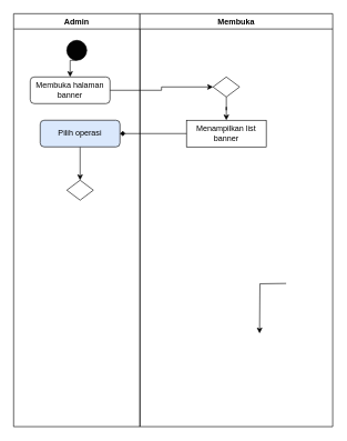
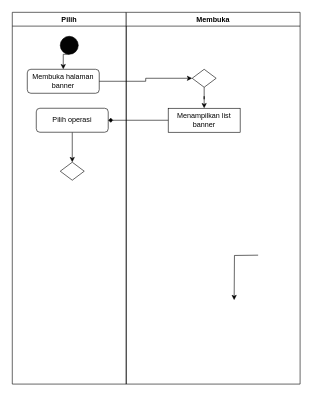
  <mxCell id="0" />
  <mxCell id="1" parent="0" />
- <mxCell id="2" value="Admin" style="swimlane;whiteSpace=wrap;html=1;" parent="1" vertex="1"><mxGeometry x="20" y="20" width="190" height="620" as="geometry" /></mxCell>
+ <mxCell id="2" value="Pilih" style="swimlane;whiteSpace=wrap;html=1;" parent="1" vertex="1"><mxGeometry x="20" y="20" width="190" height="620" as="geometry" /></mxCell>
  <mxCell id="3" style="edgeStyle=orthogonalEdgeStyle;rounded=0;orthogonalLoop=1;jettySize=auto;html=1;exitX=0.5;exitY=1;exitDx=0;exitDy=0;entryX=0.5;entryY=0;entryDx=0;entryDy=0;" parent="2" source="4" target="5" edge="1"><mxGeometry relative="1" as="geometry" /></mxCell>
  <mxCell id="4" value="" style="ellipse;whiteSpace=wrap;html=1;aspect=fixed;fillColor=#030303;" parent="2" vertex="1"><mxGeometry x="80" y="40" width="30" height="30" as="geometry" /></mxCell>
  <mxCell id="5" value="Membuka halaman banner" style="rounded=1;whiteSpace=wrap;html=1;" parent="2" vertex="1"><mxGeometry x="25" y="95" width="120" height="40" as="geometry" /></mxCell>
  <mxCell id="6" style="edgeStyle=orthogonalEdgeStyle;rounded=0;orthogonalLoop=1;jettySize=auto;html=1;exitX=0.5;exitY=1;exitDx=0;exitDy=0;entryX=0.5;entryY=0;entryDx=0;entryDy=0;" edge="1" parent="2" source="7" target="8"><mxGeometry relative="1" as="geometry" /></mxCell>
- <mxCell id="7" value="Pilih operasi" style="rounded=1;whiteSpace=wrap;html=1;fillColor=#dae8fc;" vertex="1" parent="2"><mxGeometry x="40" y="160" width="120" height="40" as="geometry" /></mxCell>
+ <mxCell id="7" value="Pilih operasi" style="rounded=1;whiteSpace=wrap;html=1;" vertex="1" parent="2"><mxGeometry x="40" y="160" width="120" height="40" as="geometry" /></mxCell>
  <mxCell id="8" value="" style="rhombus;whiteSpace=wrap;html=1;" vertex="1" parent="2"><mxGeometry x="80" y="250" width="40" height="30" as="geometry" /></mxCell>
  <mxCell id="9" value="Membuka" style="swimlane;whiteSpace=wrap;html=1;" parent="1" vertex="1"><mxGeometry x="210" y="20" width="290" height="620" as="geometry" /></mxCell>
  <mxCell id="10" style="edgeStyle=orthogonalEdgeStyle;rounded=0;orthogonalLoop=1;jettySize=auto;html=1;exitX=0.5;exitY=1;exitDx=0;exitDy=0;entryX=0.5;entryY=0;entryDx=0;entryDy=0;" parent="9" edge="1"><mxGeometry relative="1" as="geometry"><mxPoint x="163.75" y="240" as="sourcePoint" /></mxGeometry></mxCell>
  <mxCell id="11" style="edgeStyle=orthogonalEdgeStyle;rounded=0;orthogonalLoop=1;jettySize=auto;html=1;exitX=0;exitY=0.5;exitDx=0;exitDy=0;entryX=0.5;entryY=0;entryDx=0;entryDy=0;" parent="9" edge="1"><mxGeometry relative="1" as="geometry"><mxPoint x="123.75" y="300" as="sourcePoint" /></mxGeometry></mxCell>
  <mxCell id="12" value="Ya" style="edgeLabel;html=1;align=center;verticalAlign=middle;resizable=0;points=[];" parent="11" vertex="1" connectable="0"><mxGeometry x="-0.543" y="2" relative="1" as="geometry"><mxPoint as="offset" /></mxGeometry></mxCell>
  <mxCell id="13" style="edgeStyle=orthogonalEdgeStyle;rounded=0;orthogonalLoop=1;jettySize=auto;html=1;exitX=1;exitY=0.5;exitDx=0;exitDy=0;" parent="9" edge="1"><mxGeometry relative="1" as="geometry"><mxPoint x="203.75" y="300" as="sourcePoint" /></mxGeometry></mxCell>
  <mxCell id="14" value="Tidak" style="edgeLabel;html=1;align=center;verticalAlign=middle;resizable=0;points=[];" parent="13" vertex="1" connectable="0"><mxGeometry x="0.033" relative="1" as="geometry"><mxPoint as="offset" /></mxGeometry></mxCell>
  <mxCell id="15" style="edgeStyle=orthogonalEdgeStyle;rounded=0;orthogonalLoop=1;jettySize=auto;html=1;exitX=0.5;exitY=1;exitDx=0;exitDy=0;" parent="9" edge="1"><mxGeometry relative="1" as="geometry"><mxPoint x="90" y="500" as="sourcePoint" /></mxGeometry></mxCell>
  <mxCell id="16" style="edgeStyle=orthogonalEdgeStyle;rounded=0;orthogonalLoop=1;jettySize=auto;html=1;exitX=0.5;exitY=1;exitDx=0;exitDy=0;entryX=1;entryY=0;entryDx=0;entryDy=0;" parent="9" edge="1"><mxGeometry relative="1" as="geometry"><mxPoint x="180" y="480" as="targetPoint" /><mxPoint x="220" y="405" as="sourcePoint" /></mxGeometry></mxCell>
  <mxCell id="17" style="edgeStyle=orthogonalEdgeStyle;rounded=0;orthogonalLoop=1;jettySize=auto;html=1;exitX=0.5;exitY=1;exitDx=0;exitDy=0;" parent="9" edge="1"><mxGeometry relative="1" as="geometry"><mxPoint x="90" y="390" as="sourcePoint" /></mxGeometry></mxCell>
  <mxCell id="18" style="edgeStyle=orthogonalEdgeStyle;rounded=0;orthogonalLoop=1;jettySize=auto;html=1;exitX=0.5;exitY=1;exitDx=0;exitDy=0;" edge="1" parent="9" source="19" target="20"><mxGeometry relative="1" as="geometry" /></mxCell>
  <mxCell id="19" value="" style="rhombus;whiteSpace=wrap;html=1;" vertex="1" parent="9"><mxGeometry x="110" y="95" width="40" height="30" as="geometry" /></mxCell>
  <mxCell id="20" value="Menampilkan list banner" style="whiteSpace=wrap;html=1;rounded=0;" vertex="1" parent="9"><mxGeometry x="70" y="160" width="120" height="40" as="geometry" /></mxCell>
  <mxCell id="21" style="edgeStyle=orthogonalEdgeStyle;rounded=0;orthogonalLoop=1;jettySize=auto;html=1;exitX=1;exitY=0.5;exitDx=0;exitDy=0;entryX=0;entryY=0.5;entryDx=0;entryDy=0;" parent="1" source="5" target="19" edge="1"><mxGeometry relative="1" as="geometry"><mxPoint x="300" y="130" as="targetPoint" /></mxGeometry></mxCell>
  <mxCell id="22" style="edgeStyle=orthogonalEdgeStyle;rounded=0;orthogonalLoop=1;jettySize=auto;html=1;exitX=0.5;exitY=1;exitDx=0;exitDy=0;entryX=0;entryY=0.5;entryDx=0;entryDy=0;" parent="1" edge="1"><mxGeometry relative="1" as="geometry"><mxPoint x="115" y="210" as="sourcePoint" /></mxGeometry></mxCell>
  <mxCell id="23" style="edgeStyle=orthogonalEdgeStyle;rounded=0;orthogonalLoop=1;jettySize=auto;html=1;exitX=0;exitY=0.5;exitDx=0;exitDy=0;endArrow=diamond;" edge="1" parent="1" source="20" target="7"><mxGeometry relative="1" as="geometry" /></mxCell>
